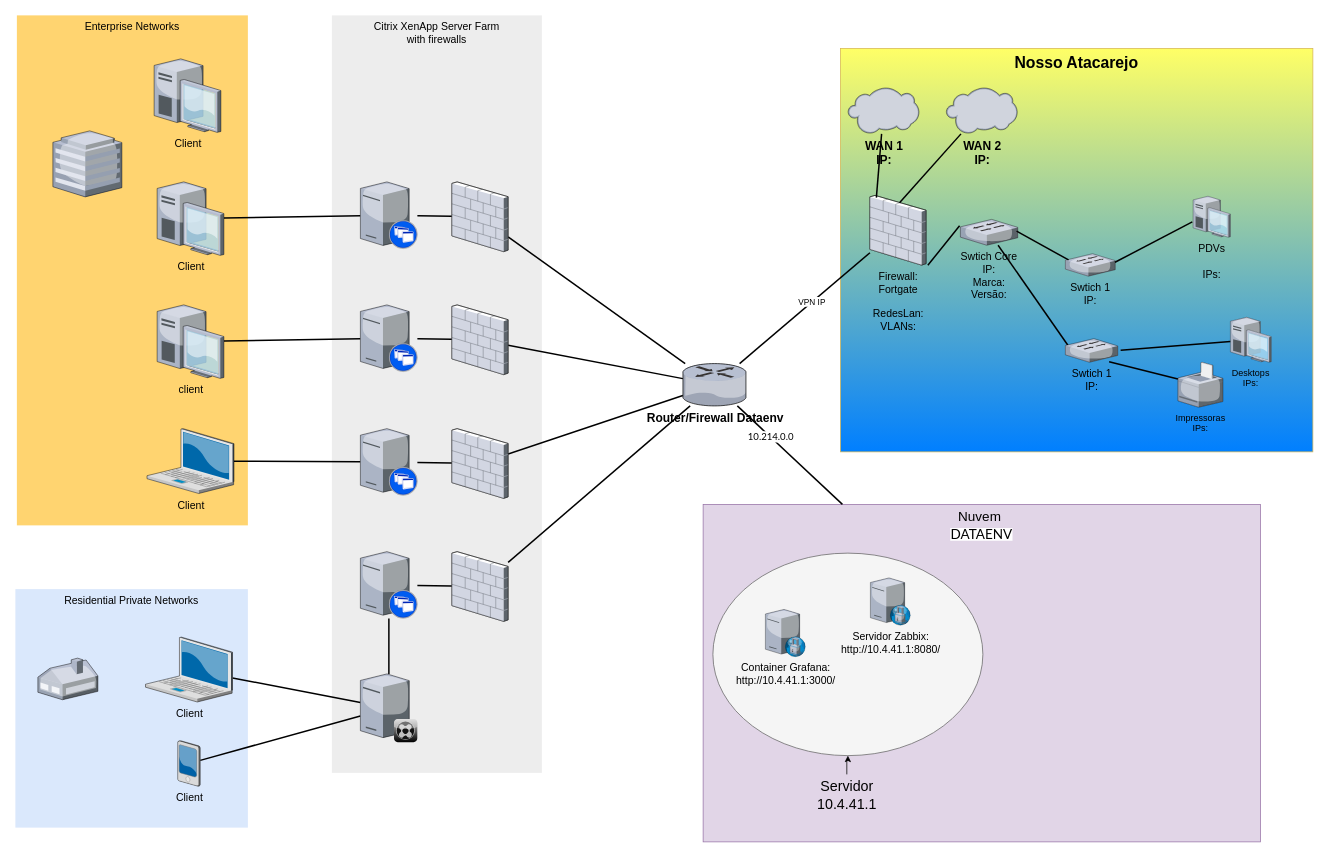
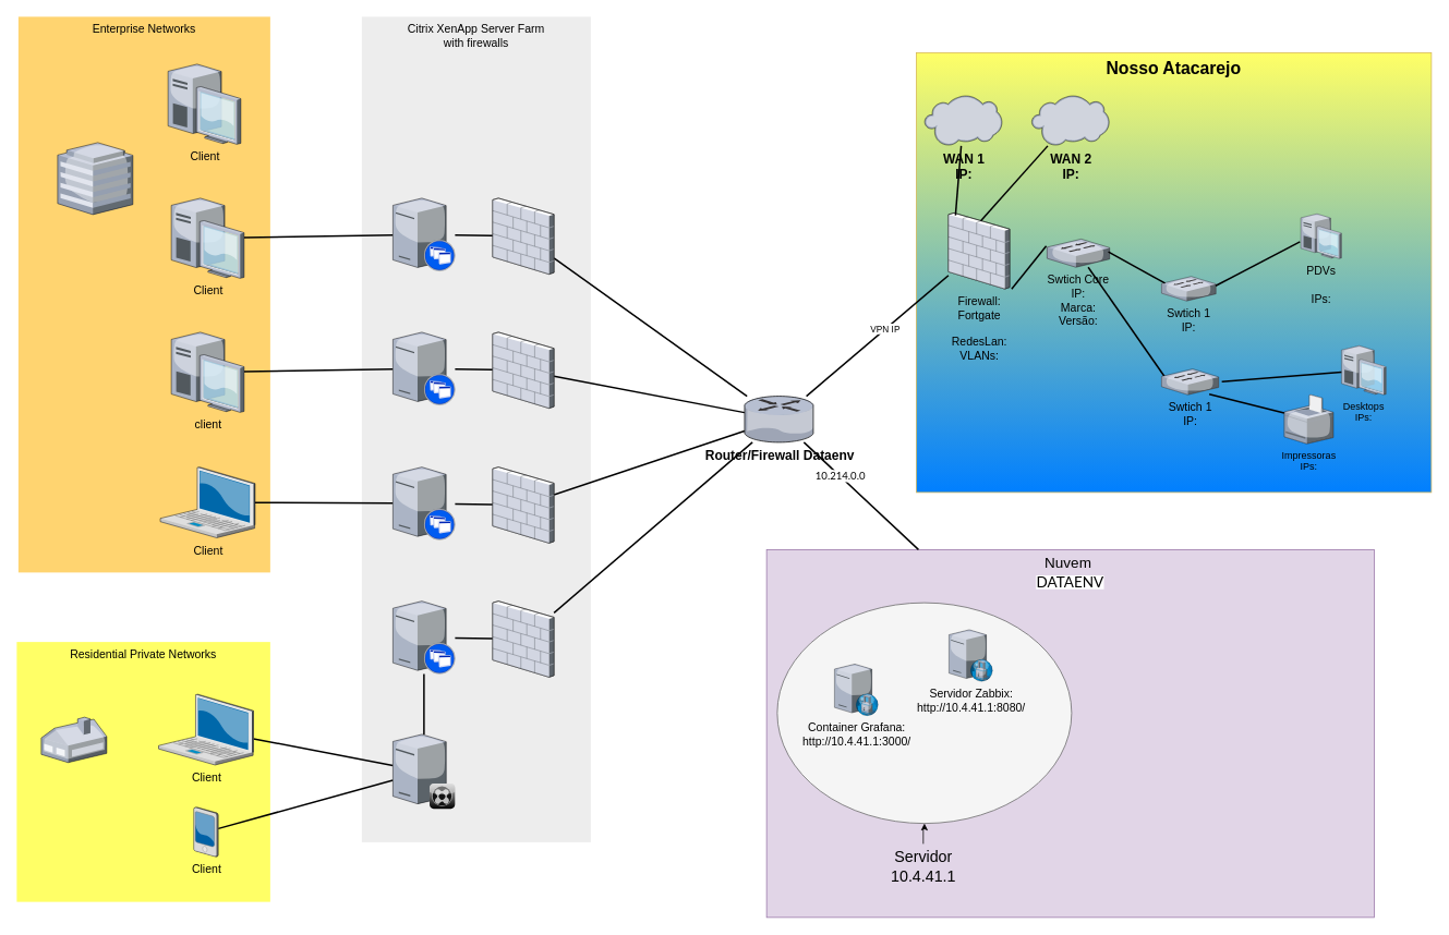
  <mxCell id="0" style=";html=1;" />
  <mxCell id="1" style=";html=1;" parent="0" />
  <mxCell id="2" value="&lt;font style=&quot;font-size: 18px;&quot;&gt;Nuvem&amp;nbsp;&lt;/font&gt;&lt;div&gt;&lt;span style=&quot;font-family: lato; text-align: start; background-color: rgb(255, 255, 255);&quot;&gt;&lt;font style=&quot;font-size: 18px;&quot;&gt;DATAENV&lt;/font&gt;&lt;/span&gt;&lt;/div&gt;" style="whiteSpace=wrap;html=1;fillColor=#e1d5e7;fontSize=14;strokeColor=#9673a6;verticalAlign=top;" parent="1" vertex="1"><mxGeometry x="937" y="672" width="743" height="450" as="geometry" /></mxCell>
  <mxCell id="3" value="" style="ellipse;whiteSpace=wrap;html=1;fillColor=#f5f5f5;fontColor=#333333;strokeColor=#666666;" vertex="1" parent="1"><mxGeometry x="950" y="737" width="360" height="270" as="geometry" /></mxCell>
  <mxCell id="4" value="&lt;font style=&quot;font-size: 21px;&quot;&gt;&lt;b&gt;Nosso Atacarejo&lt;/b&gt;&lt;/font&gt;" style="whiteSpace=wrap;html=1;fillColor=#FFFF66;fontSize=14;strokeColor=#d6b656;verticalAlign=top;gradientColor=#007FFF;" parent="1" vertex="1"><mxGeometry x="1120" y="64" width="630" height="538" as="geometry" /></mxCell>
  <mxCell id="5" value="Citrix XenApp Server Farm&lt;div&gt;with firewalls&lt;/div&gt;" style="whiteSpace=wrap;html=1;fillColor=#EDEDED;fontSize=14;strokeColor=none;verticalAlign=top;" parent="1" vertex="1"><mxGeometry x="442" y="20" width="280" height="1010" as="geometry" /></mxCell>
- <mxCell id="6" value="Residential Private Networks" style="whiteSpace=wrap;html=1;fillColor=#dae8fc;fontSize=14;strokeColor=none;verticalAlign=top;" parent="1" vertex="1"><mxGeometry x="20" y="785" width="310" height="318" as="geometry" /></mxCell>
+ <mxCell id="6" value="Residential Private Networks" style="whiteSpace=wrap;html=1;fillColor=#ffff66;fontSize=14;strokeColor=none;verticalAlign=top;" parent="1" vertex="1"><mxGeometry x="20" y="785" width="310" height="318" as="geometry" /></mxCell>
  <mxCell id="7" value="Enterprise Networks" style="whiteSpace=wrap;html=1;fillColor=#FFD470;gradientColor=none;fontSize=14;strokeColor=none;verticalAlign=top;" parent="1" vertex="1"><mxGeometry x="22" y="20" width="308" height="680" as="geometry" /></mxCell>
  <mxCell id="8" style="edgeStyle=none;rounded=0;html=1;startSize=10;endSize=10;jettySize=auto;orthogonalLoop=1;fontSize=14;endArrow=none;endFill=0;strokeWidth=2;" parent="1" source="9" target="33" edge="1"><mxGeometry relative="1" as="geometry" /></mxCell>
  <mxCell id="9" value="Client" style="verticalLabelPosition=bottom;aspect=fixed;html=1;verticalAlign=top;strokeColor=none;shape=mxgraph.citrix.laptop_2;fillColor=#66B2FF;gradientColor=#0066CC;fontSize=14;" parent="1" vertex="1"><mxGeometry x="193.5" y="849" width="116" height="86.5" as="geometry" /></mxCell>
  <mxCell id="10" style="edgeStyle=none;rounded=0;html=1;startSize=10;endSize=10;jettySize=auto;orthogonalLoop=1;fontSize=14;endArrow=none;endFill=0;strokeWidth=2;" parent="1" source="11" target="22" edge="1"><mxGeometry relative="1" as="geometry" /></mxCell>
  <mxCell id="11" value="Client" style="verticalLabelPosition=bottom;aspect=fixed;html=1;verticalAlign=top;strokeColor=none;shape=mxgraph.citrix.laptop_2;fillColor=#66B2FF;gradientColor=#0066CC;fontSize=14;" parent="1" vertex="1"><mxGeometry x="195.5" y="571" width="116" height="86.5" as="geometry" /></mxCell>
  <mxCell id="12" style="edgeStyle=none;rounded=0;html=1;startSize=10;endSize=10;jettySize=auto;orthogonalLoop=1;fontSize=14;endArrow=none;endFill=0;strokeWidth=2;" parent="1" source="13" target="24" edge="1"><mxGeometry relative="1" as="geometry" /></mxCell>
  <mxCell id="13" value="client" style="verticalLabelPosition=bottom;aspect=fixed;html=1;verticalAlign=top;strokeColor=none;shape=mxgraph.citrix.desktop;fillColor=#66B2FF;gradientColor=#0066CC;fontSize=14;" parent="1" vertex="1"><mxGeometry x="209" y="406" width="89" height="98" as="geometry" /></mxCell>
  <mxCell id="14" style="edgeStyle=none;rounded=0;html=1;startSize=10;endSize=10;jettySize=auto;orthogonalLoop=1;fontSize=14;endArrow=none;endFill=0;strokeWidth=2;" parent="1" source="15" target="26" edge="1"><mxGeometry relative="1" as="geometry" /></mxCell>
  <mxCell id="15" value="Client" style="verticalLabelPosition=bottom;aspect=fixed;html=1;verticalAlign=top;strokeColor=none;shape=mxgraph.citrix.desktop;fillColor=#66B2FF;gradientColor=#0066CC;fontSize=14;" parent="1" vertex="1"><mxGeometry x="209" y="242" width="89" height="98" as="geometry" /></mxCell>
  <mxCell id="16" value="Client" style="verticalLabelPosition=bottom;aspect=fixed;html=1;verticalAlign=top;strokeColor=none;shape=mxgraph.citrix.desktop;fillColor=#66B2FF;gradientColor=#0066CC;fontSize=14;" parent="1" vertex="1"><mxGeometry x="205" y="78" width="89" height="98" as="geometry" /></mxCell>
  <mxCell id="17" style="edgeStyle=none;rounded=0;html=1;startSize=10;endSize=10;jettySize=auto;orthogonalLoop=1;fontSize=14;endArrow=none;endFill=0;strokeWidth=2;" parent="1" source="18" target="33" edge="1"><mxGeometry relative="1" as="geometry" /></mxCell>
  <mxCell id="18" value="Client" style="verticalLabelPosition=bottom;aspect=fixed;html=1;verticalAlign=top;strokeColor=none;shape=mxgraph.citrix.pda;fillColor=#66B2FF;gradientColor=#0066CC;fontSize=14;" parent="1" vertex="1"><mxGeometry x="236.5" y="987" width="30" height="61" as="geometry" /></mxCell>
  <mxCell id="19" style="edgeStyle=none;rounded=0;html=1;startSize=10;endSize=10;jettySize=auto;orthogonalLoop=1;fontSize=14;endArrow=none;endFill=0;strokeWidth=2;" parent="1" source="20" target="41" edge="1"><mxGeometry relative="1" as="geometry"><mxPoint x="580" y="768" as="targetPoint" /></mxGeometry></mxCell>
  <mxCell id="20" value="" style="verticalLabelPosition=bottom;aspect=fixed;html=1;verticalAlign=top;strokeColor=none;shape=mxgraph.citrix.xenapp_server;fillColor=#66B2FF;gradientColor=#0066CC;fontSize=14;" parent="1" vertex="1"><mxGeometry x="480" y="735" width="76" height="89" as="geometry" /></mxCell>
  <mxCell id="21" style="edgeStyle=none;rounded=0;html=1;startSize=10;endSize=10;jettySize=auto;orthogonalLoop=1;fontSize=14;endArrow=none;endFill=0;strokeWidth=2;" parent="1" source="22" target="39" edge="1"><mxGeometry relative="1" as="geometry" /></mxCell>
  <mxCell id="22" value="" style="verticalLabelPosition=bottom;aspect=fixed;html=1;verticalAlign=top;strokeColor=none;shape=mxgraph.citrix.xenapp_server;fillColor=#66B2FF;gradientColor=#0066CC;fontSize=14;" parent="1" vertex="1"><mxGeometry x="480" y="571" width="76" height="89" as="geometry" /></mxCell>
  <mxCell id="23" style="edgeStyle=none;rounded=0;html=1;startSize=10;endSize=10;jettySize=auto;orthogonalLoop=1;fontSize=14;endArrow=none;endFill=0;strokeWidth=2;" parent="1" source="24" target="37" edge="1"><mxGeometry relative="1" as="geometry" /></mxCell>
  <mxCell id="24" value="" style="verticalLabelPosition=bottom;aspect=fixed;html=1;verticalAlign=top;strokeColor=none;shape=mxgraph.citrix.xenapp_server;fillColor=#66B2FF;gradientColor=#0066CC;fontSize=14;" parent="1" vertex="1"><mxGeometry x="480" y="406" width="76" height="89" as="geometry" /></mxCell>
  <mxCell id="25" style="edgeStyle=none;rounded=0;html=1;startSize=10;endSize=10;jettySize=auto;orthogonalLoop=1;fontSize=14;endArrow=none;endFill=0;strokeWidth=2;" parent="1" source="26" target="35" edge="1"><mxGeometry relative="1" as="geometry" /></mxCell>
  <mxCell id="26" value="" style="verticalLabelPosition=bottom;aspect=fixed;html=1;verticalAlign=top;strokeColor=none;shape=mxgraph.citrix.xenapp_server;fillColor=#66B2FF;gradientColor=#0066CC;fontSize=14;" parent="1" vertex="1"><mxGeometry x="480" y="242" width="76" height="89" as="geometry" /></mxCell>
  <mxCell id="27" style="edgeStyle=none;rounded=0;html=1;startSize=10;endSize=10;jettySize=auto;orthogonalLoop=1;fontSize=14;endArrow=none;endFill=0;strokeWidth=2;entryX=0.002;entryY=0.822;entryDx=0;entryDy=0;entryPerimeter=0;" parent="1" source="31" target="50" edge="1"><mxGeometry relative="1" as="geometry" /></mxCell>
  <mxCell id="28" value="VPN IP" style="edgeLabel;html=1;align=center;verticalAlign=middle;resizable=0;points=[];" vertex="1" connectable="0" parent="27"><mxGeometry x="0.113" y="1" relative="1" as="geometry"><mxPoint as="offset" /></mxGeometry></mxCell>
  <mxCell id="29" style="edgeStyle=none;rounded=0;html=1;startSize=10;endSize=10;jettySize=auto;orthogonalLoop=1;fontSize=14;endArrow=none;endFill=0;strokeWidth=2;entryX=0.25;entryY=0;entryDx=0;entryDy=0;" parent="1" source="31" target="2" edge="1"><mxGeometry relative="1" as="geometry" /></mxCell>
  <mxCell id="30" value="&lt;span style=&quot;font-family: lato; font-size: 12.8px; text-align: start; text-wrap-mode: wrap;&quot;&gt;10.214.0.0&lt;/span&gt;" style="edgeLabel;html=1;align=center;verticalAlign=middle;resizable=0;points=[];" vertex="1" connectable="0" parent="29"><mxGeometry x="-0.378" relative="1" as="geometry"><mxPoint as="offset" /></mxGeometry></mxCell>
  <mxCell id="31" value="&lt;font style=&quot;font-size: 16px;&quot;&gt;&lt;b&gt;Router/Firewall Dataenv&lt;/b&gt;&lt;/font&gt;" style="verticalLabelPosition=bottom;aspect=fixed;html=1;verticalAlign=top;strokeColor=none;shape=mxgraph.citrix.router;fillColor=#66B2FF;gradientColor=#0066CC;fontSize=14;" parent="1" vertex="1"><mxGeometry x="910" y="484.29" width="85" height="56.41" as="geometry" /></mxCell>
  <mxCell id="32" style="edgeStyle=none;rounded=0;html=1;startSize=10;endSize=10;jettySize=auto;orthogonalLoop=1;fontSize=14;endArrow=none;endFill=0;strokeWidth=2;" parent="1" source="33" target="20" edge="1"><mxGeometry relative="1" as="geometry" /></mxCell>
  <mxCell id="33" value="" style="verticalLabelPosition=bottom;aspect=fixed;html=1;verticalAlign=top;strokeColor=none;shape=mxgraph.citrix.xenclient_synchronizer;fillColor=#CCCCCC;gradientColor=#000000;gradientDirection=south;fontSize=14;" parent="1" vertex="1"><mxGeometry x="480" y="898" width="76" height="91" as="geometry" /></mxCell>
  <mxCell id="34" style="edgeStyle=none;rounded=0;html=1;startSize=10;endSize=10;jettySize=auto;orthogonalLoop=1;fontSize=14;endArrow=none;endFill=0;strokeWidth=2;" parent="1" source="35" target="31" edge="1"><mxGeometry relative="1" as="geometry" /></mxCell>
  <mxCell id="35" value="" style="verticalLabelPosition=bottom;aspect=fixed;html=1;verticalAlign=top;strokeColor=none;shape=mxgraph.citrix.firewall;fillColor=#66B2FF;gradientColor=#0066CC;fontSize=14;" parent="1" vertex="1"><mxGeometry x="602" y="242" width="75" height="93" as="geometry" /></mxCell>
  <mxCell id="36" style="edgeStyle=none;rounded=0;html=1;startSize=10;endSize=10;jettySize=auto;orthogonalLoop=1;fontSize=14;endArrow=none;endFill=0;strokeWidth=2;" parent="1" source="37" target="31" edge="1"><mxGeometry relative="1" as="geometry" /></mxCell>
  <mxCell id="37" value="" style="verticalLabelPosition=bottom;aspect=fixed;html=1;verticalAlign=top;strokeColor=none;shape=mxgraph.citrix.firewall;fillColor=#66B2FF;gradientColor=#0066CC;fontSize=14;" parent="1" vertex="1"><mxGeometry x="602" y="406" width="75" height="93" as="geometry" /></mxCell>
  <mxCell id="38" style="edgeStyle=none;rounded=0;html=1;startSize=10;endSize=10;jettySize=auto;orthogonalLoop=1;fontSize=14;endArrow=none;endFill=0;strokeWidth=2;" parent="1" source="39" target="31" edge="1"><mxGeometry relative="1" as="geometry" /></mxCell>
  <mxCell id="39" value="" style="verticalLabelPosition=bottom;aspect=fixed;html=1;verticalAlign=top;strokeColor=none;shape=mxgraph.citrix.firewall;fillColor=#66B2FF;gradientColor=#0066CC;fontSize=14;" parent="1" vertex="1"><mxGeometry x="602" y="571" width="75" height="93" as="geometry" /></mxCell>
  <mxCell id="40" style="edgeStyle=none;rounded=0;html=1;startSize=10;endSize=10;jettySize=auto;orthogonalLoop=1;fontSize=14;endArrow=none;endFill=0;strokeWidth=2;" parent="1" source="41" target="31" edge="1"><mxGeometry relative="1" as="geometry" /></mxCell>
  <mxCell id="41" value="" style="verticalLabelPosition=bottom;aspect=fixed;html=1;verticalAlign=top;strokeColor=none;shape=mxgraph.citrix.firewall;fillColor=#66B2FF;gradientColor=#0066CC;fontSize=14;" parent="1" vertex="1"><mxGeometry x="602" y="735" width="75" height="93" as="geometry" /></mxCell>
  <mxCell id="42" value="" style="verticalLabelPosition=bottom;aspect=fixed;html=1;verticalAlign=top;strokeColor=none;shape=mxgraph.citrix.home_office;fillColor=#66B2FF;gradientColor=#0066CC;fontSize=14;" parent="1" vertex="1"><mxGeometry x="50" y="877" width="80" height="55.5" as="geometry" /></mxCell>
  <mxCell id="43" value="" style="verticalLabelPosition=bottom;aspect=fixed;html=1;verticalAlign=top;strokeColor=none;shape=mxgraph.citrix.hq_enterprise;fillColor=#66B2FF;gradientColor=#0066CC;fontSize=14;" parent="1" vertex="1"><mxGeometry x="70" y="174" width="92" height="88" as="geometry" /></mxCell>
  <mxCell id="44" value="Servidor Zabbix:&lt;br&gt;http://10.4.41.1:8080/" style="verticalLabelPosition=bottom;aspect=fixed;html=1;verticalAlign=top;strokeColor=none;shape=mxgraph.citrix.proxy_server;fillColor=#66B2FF;gradientColor=#0066CC;fontSize=14;" parent="1" vertex="1"><mxGeometry x="1160" y="770" width="53.55" height="63" as="geometry" /></mxCell>
  <mxCell id="45" style="edgeStyle=none;rounded=0;html=1;startSize=10;endSize=10;jettySize=auto;orthogonalLoop=1;fontSize=14;endArrow=none;endFill=0;strokeWidth=2;entryX=0.048;entryY=0.279;entryDx=0;entryDy=0;entryPerimeter=0;" parent="1" source="46" target="52" edge="1"><mxGeometry relative="1" as="geometry"><mxPoint x="1410" y="472" as="targetPoint" /></mxGeometry></mxCell>
  <mxCell id="46" value="Swtich Core&lt;br&gt;IP:&lt;br&gt;Marca:&lt;br&gt;Versão:" style="verticalLabelPosition=bottom;aspect=fixed;html=1;verticalAlign=top;strokeColor=none;shape=mxgraph.citrix.switch;fillColor=#66B2FF;gradientColor=#0066CC;fontSize=14;" parent="1" vertex="1"><mxGeometry x="1280" y="292" width="76.48" height="34.5" as="geometry" /></mxCell>
  <mxCell id="47" value="Container Grafana:&lt;br&gt;http://10.4.41.1:3000/" style="verticalLabelPosition=bottom;aspect=fixed;html=1;verticalAlign=top;strokeColor=none;shape=mxgraph.citrix.proxy_server;fillColor=#66B2FF;gradientColor=#0066CC;fontSize=14;" vertex="1" parent="1"><mxGeometry x="1020" y="812" width="53.55" height="63" as="geometry" /></mxCell>
  <mxCell id="48" style="edgeStyle=orthogonalEdgeStyle;rounded=0;orthogonalLoop=1;jettySize=auto;html=1;" edge="1" parent="1" source="49" target="3"><mxGeometry relative="1" as="geometry" /></mxCell>
  <mxCell id="49" value="&lt;font style=&quot;font-size: 19px;&quot;&gt;Servidor 10.4.41.1&lt;/font&gt;" style="text;html=1;align=center;verticalAlign=middle;whiteSpace=wrap;rounded=0;" vertex="1" parent="1"><mxGeometry x="1073.55" y="1032" width="110" height="56" as="geometry" /></mxCell>
  <mxCell id="50" value="Firewall:&lt;br&gt;Fortgate&lt;br&gt;&lt;br&gt;RedesLan:&lt;br&gt;VLANs:" style="verticalLabelPosition=bottom;aspect=fixed;html=1;verticalAlign=top;strokeColor=none;shape=mxgraph.citrix.firewall;fillColor=#66B2FF;gradientColor=#0066CC;fontSize=14;" vertex="1" parent="1"><mxGeometry x="1159.28" y="260" width="75" height="93" as="geometry" /></mxCell>
  <mxCell id="51" style="edgeStyle=none;rounded=0;html=1;startSize=10;endSize=10;jettySize=auto;orthogonalLoop=1;fontSize=14;endArrow=none;endFill=0;strokeWidth=2;entryX=-0.014;entryY=0.244;entryDx=0;entryDy=0;entryPerimeter=0;exitX=1.031;exitY=1.003;exitDx=0;exitDy=0;exitPerimeter=0;" edge="1" parent="1" source="50" target="46"><mxGeometry relative="1" as="geometry"><mxPoint x="1240.5" y="515" as="sourcePoint" /><mxPoint x="1351.5" y="487" as="targetPoint" /></mxGeometry></mxCell>
  <mxCell id="52" value="Swtich 1&lt;br&gt;IP:" style="verticalLabelPosition=bottom;aspect=fixed;html=1;verticalAlign=top;strokeColor=none;shape=mxgraph.citrix.switch;fillColor=#66B2FF;gradientColor=#0066CC;fontSize=14;" vertex="1" parent="1"><mxGeometry x="1420" y="451" width="69.83" height="31.5" as="geometry" /></mxCell>
  <mxCell id="53" value="Swtich 1&lt;br&gt;IP:" style="verticalLabelPosition=bottom;aspect=fixed;html=1;verticalAlign=top;strokeColor=none;shape=mxgraph.citrix.switch;fillColor=#66B2FF;gradientColor=#0066CC;fontSize=14;" vertex="1" parent="1"><mxGeometry x="1420" y="337.75" width="66.5" height="30" as="geometry" /></mxCell>
  <mxCell id="54" style="edgeStyle=none;rounded=0;html=1;startSize=10;endSize=10;jettySize=auto;orthogonalLoop=1;fontSize=14;endArrow=none;endFill=0;strokeWidth=2;entryX=0.064;entryY=0.279;entryDx=0;entryDy=0;entryPerimeter=0;exitX=0.98;exitY=0.451;exitDx=0;exitDy=0;exitPerimeter=0;" edge="1" parent="1" source="46" target="53"><mxGeometry relative="1" as="geometry"><mxPoint x="1362" y="383" as="sourcePoint" /><mxPoint x="1433" y="439" as="targetPoint" /></mxGeometry></mxCell>
  <mxCell id="55" value="PDVs&lt;br&gt;&lt;br&gt;IPs:" style="verticalLabelPosition=bottom;aspect=fixed;html=1;verticalAlign=top;strokeColor=none;shape=mxgraph.citrix.desktop;fillColor=#66B2FF;gradientColor=#0066CC;fontSize=14;" vertex="1" parent="1"><mxGeometry x="1590.27" y="261.13" width="49.73" height="54.75" as="geometry" /></mxCell>
  <mxCell id="56" style="edgeStyle=none;rounded=0;html=1;startSize=10;endSize=10;jettySize=auto;orthogonalLoop=1;fontSize=14;endArrow=none;endFill=0;strokeWidth=2;exitX=0.995;exitY=0.382;exitDx=0;exitDy=0;exitPerimeter=0;entryX=-0.021;entryY=0.626;entryDx=0;entryDy=0;entryPerimeter=0;" edge="1" parent="1" source="53" target="55"><mxGeometry relative="1" as="geometry"><mxPoint x="1484" y="344.25" as="sourcePoint" /><mxPoint x="1670" y="341.25" as="targetPoint" /></mxGeometry></mxCell>
  <mxCell id="57" value="&lt;font style=&quot;font-size: 16px;&quot;&gt;&lt;b&gt;WAN 1&lt;br&gt;IP:&lt;/b&gt;&lt;/font&gt;" style="verticalLabelPosition=bottom;sketch=0;aspect=fixed;html=1;verticalAlign=top;strokeColor=none;align=center;outlineConnect=0;shape=mxgraph.citrix.cloud;" vertex="1" parent="1"><mxGeometry x="1130" y="116" width="95" height="62" as="geometry" /></mxCell>
  <mxCell id="58" style="edgeStyle=none;rounded=0;html=1;startSize=10;endSize=10;jettySize=auto;orthogonalLoop=1;fontSize=14;endArrow=none;endFill=0;strokeWidth=2;exitX=0.116;exitY=0.033;exitDx=0;exitDy=0;exitPerimeter=0;" edge="1" parent="1" source="50" target="57"><mxGeometry relative="1" as="geometry"><mxPoint x="1217" y="384" as="sourcePoint" /><mxPoint x="1264" y="412" as="targetPoint" /></mxGeometry></mxCell>
  <mxCell id="59" value="&lt;font style=&quot;font-size: 16px;&quot;&gt;&lt;b&gt;WAN 2&lt;br&gt;IP:&lt;/b&gt;&lt;/font&gt;" style="verticalLabelPosition=bottom;sketch=0;aspect=fixed;html=1;verticalAlign=top;strokeColor=none;align=center;outlineConnect=0;shape=mxgraph.citrix.cloud;" vertex="1" parent="1"><mxGeometry x="1261" y="116" width="95" height="62" as="geometry" /></mxCell>
  <mxCell id="60" style="edgeStyle=none;rounded=0;html=1;startSize=10;endSize=10;jettySize=auto;orthogonalLoop=1;fontSize=14;endArrow=none;endFill=0;strokeWidth=2;exitX=0.528;exitY=0.104;exitDx=0;exitDy=0;exitPerimeter=0;" edge="1" parent="1" target="59" source="50"><mxGeometry relative="1" as="geometry"><mxPoint x="1254" y="284" as="sourcePoint" /><mxPoint x="1379" y="412" as="targetPoint" /></mxGeometry></mxCell>
  <mxCell id="61" value="Impressoras&lt;br&gt;IPs:" style="verticalLabelPosition=bottom;sketch=0;aspect=fixed;html=1;verticalAlign=top;strokeColor=none;align=center;outlineConnect=0;shape=mxgraph.citrix.printer;" vertex="1" parent="1"><mxGeometry x="1570" y="482.5" width="60" height="60" as="geometry" /></mxCell>
  <mxCell id="62" value="Desktops&lt;br&gt;IPs:" style="verticalLabelPosition=bottom;sketch=0;aspect=fixed;html=1;verticalAlign=top;strokeColor=none;align=center;outlineConnect=0;shape=mxgraph.citrix.desktop;" vertex="1" parent="1"><mxGeometry x="1640" y="422.5" width="54.49" height="60" as="geometry" /></mxCell>
  <mxCell id="63" style="edgeStyle=none;rounded=0;html=1;startSize=10;endSize=10;jettySize=auto;orthogonalLoop=1;fontSize=14;endArrow=none;endFill=0;strokeWidth=2;exitX=1.055;exitY=0.491;exitDx=0;exitDy=0;exitPerimeter=0;" edge="1" parent="1" source="52" target="62"><mxGeometry relative="1" as="geometry"><mxPoint x="1496" y="359" as="sourcePoint" /><mxPoint x="1609" y="357" as="targetPoint" /></mxGeometry></mxCell>
  <mxCell id="64" style="edgeStyle=none;rounded=0;html=1;startSize=10;endSize=10;jettySize=auto;orthogonalLoop=1;fontSize=14;endArrow=none;endFill=0;strokeWidth=2;entryX=0.835;entryY=0.979;entryDx=0;entryDy=0;entryPerimeter=0;" edge="1" parent="1" source="61" target="52"><mxGeometry relative="1" as="geometry"><mxPoint x="1506" y="369" as="sourcePoint" /><mxPoint x="1619" y="367" as="targetPoint" /></mxGeometry></mxCell>
